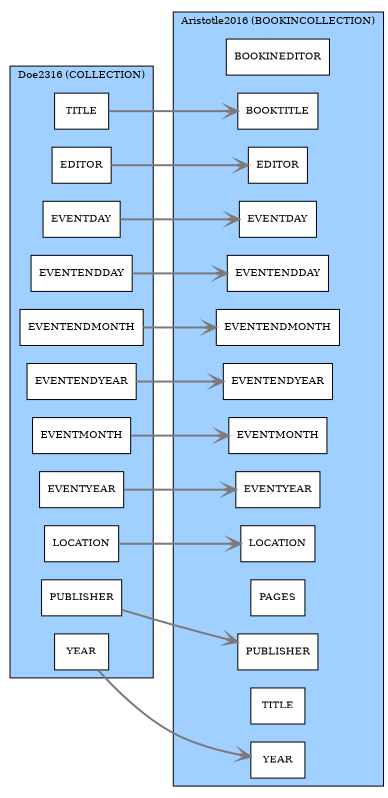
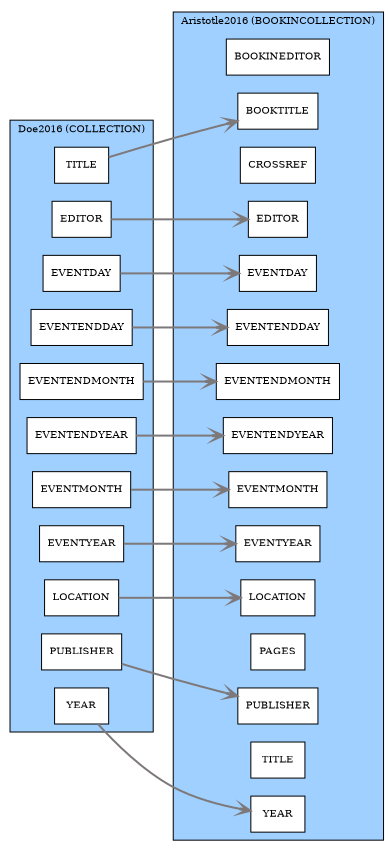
  digraph {
    compound=true
    rankdir=LR
    style=filled
    node [fillcolor=white fontsize=10 shape=box style=filled]
    edge [arrowhead=open color="#7d7879" penwidth=2.0]
    n1 [label=BOOKINEDITOR]
    n2 [label=BOOKTITLE]
+   n3 [label=CROSSREF]
    n4 [label=EDITOR]
    n5 [label=EVENTDAY]
    n6 [label=EVENTENDDAY]
    n7 [label=EVENTENDMONTH]
    n8 [label=EVENTENDYEAR]
    n9 [label=EVENTMONTH]
    n10 [label=EVENTYEAR]
    n11 [label=LOCATION]
    n12 [label=PAGES]
    n13 [label=PUBLISHER]
    n14 [label=TITLE]
    n15 [label=YEAR]
    n16 [label=EDITOR]
    n17 [label=EVENTDAY]
    n18 [label=EVENTENDDAY]
    n19 [label=EVENTENDMONTH]
    n20 [label=EVENTENDYEAR]
    n21 [label=EVENTMONTH]
    n22 [label=EVENTYEAR]
    n23 [label=LOCATION]
    n24 [label=PUBLISHER]
    n25 [label=TITLE]
    n26 [label=YEAR]
    subgraph cluster_1 {
      fillcolor="#a0d0ff"
      fontsize=10
      label="Aristotle2016 (BOOKINCOLLECTION)"
      n1
      n2
+     n3
      n4
      n5
      n6
      n7
      n8
      n9
      n10
      n11
      n12
      n13
      n14
      n15
    }
    subgraph cluster_2 {
      fillcolor="#a0d0ff"
      fontsize=10
-     label="Doe2316 (COLLECTION)"
+     label="Doe2016 (COLLECTION)"
      n16
      n17
      n18
      n19
      n20
      n21
      n22
      n23
      n24
      n25
      n26
    }
    n16 -> n4
    n17 -> n5
    n18 -> n6
    n19 -> n7
    n20 -> n8
    n21 -> n9
    n22 -> n10
    n23 -> n11
    n24 -> n13
    n25 -> n2
    n26 -> n15
  }
